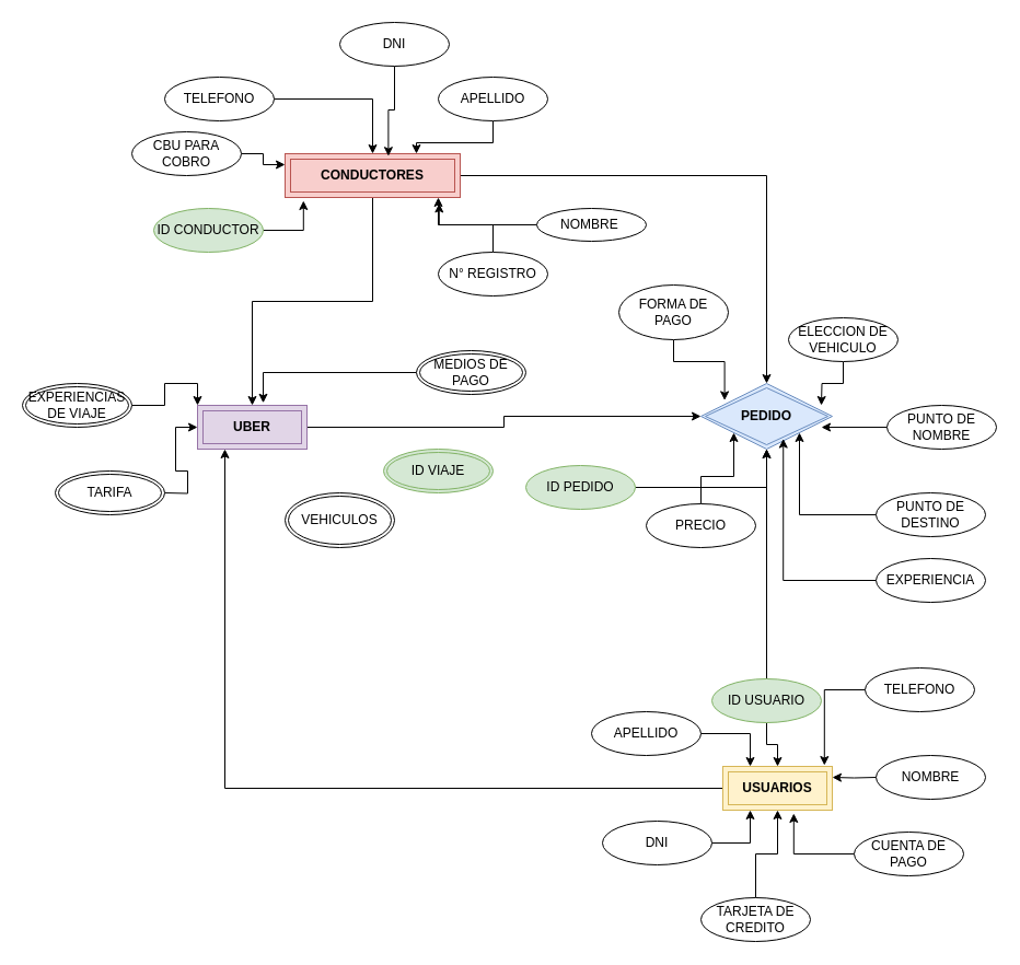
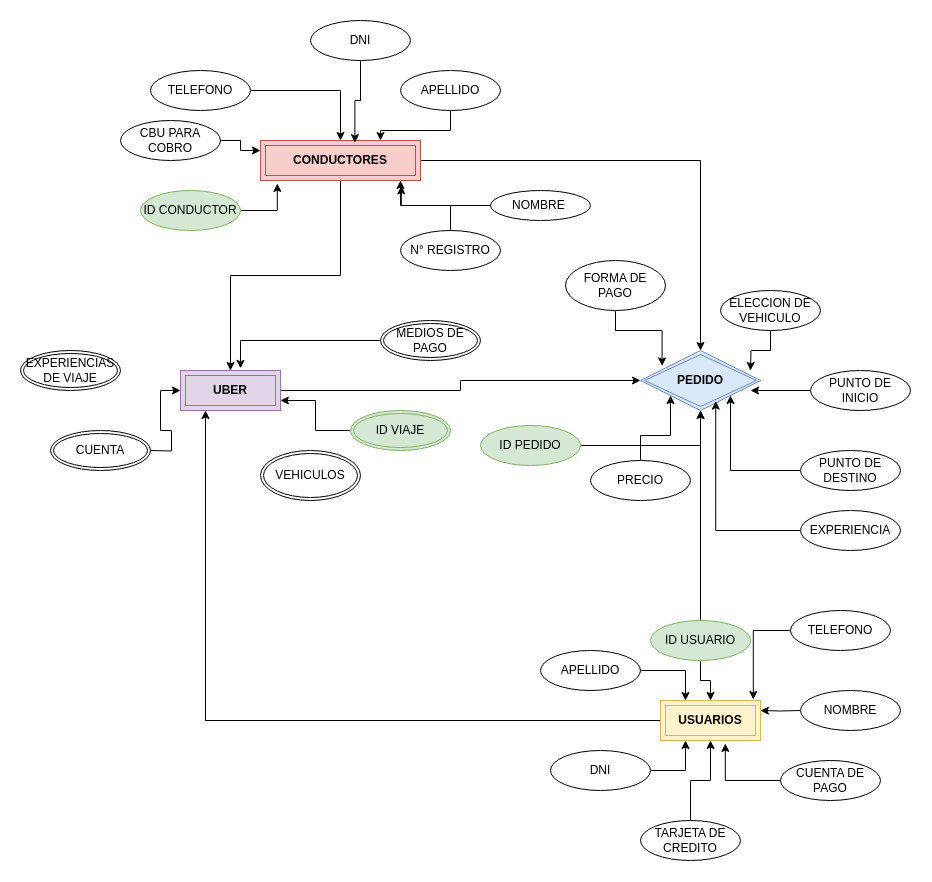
  <mxCell id="0" />
  <mxCell id="1" parent="0" />
  <mxCell id="2" style="edgeStyle=orthogonalEdgeStyle;rounded=0;orthogonalLoop=1;jettySize=auto;html=1;entryX=0.5;entryY=0;entryDx=0;entryDy=0;" parent="1" source="4" target="49" edge="1"><mxGeometry relative="1" as="geometry" /></mxCell>
  <mxCell id="3" style="edgeStyle=orthogonalEdgeStyle;rounded=0;orthogonalLoop=1;jettySize=auto;html=1;" parent="1" source="4" target="31" edge="1"><mxGeometry relative="1" as="geometry" /></mxCell>
  <mxCell id="4" value="&lt;b&gt;CONDUCTORES&lt;/b&gt;" style="shape=ext;margin=3;double=1;whiteSpace=wrap;html=1;align=center;fillColor=#f8cecc;strokeColor=#b85450;" parent="1" vertex="1"><mxGeometry x="260" y="140" width="160" height="40" as="geometry" /></mxCell>
  <mxCell id="5" style="edgeStyle=orthogonalEdgeStyle;rounded=0;orthogonalLoop=1;jettySize=auto;html=1;entryX=0.105;entryY=1.075;entryDx=0;entryDy=0;entryPerimeter=0;" parent="1" source="6" target="4" edge="1"><mxGeometry relative="1" as="geometry" /></mxCell>
  <mxCell id="6" value="ID CONDUCTOR" style="ellipse;whiteSpace=wrap;html=1;align=center;fillColor=#d5e8d4;strokeColor=#82b366;" parent="1" vertex="1"><mxGeometry x="140" y="190" width="100" height="40" as="geometry" /></mxCell>
  <mxCell id="7" style="edgeStyle=orthogonalEdgeStyle;rounded=0;orthogonalLoop=1;jettySize=auto;html=1;" parent="1" source="8" target="4" edge="1"><mxGeometry relative="1" as="geometry"><Array as="points"><mxPoint x="400" y="205" /></Array></mxGeometry></mxCell>
  <mxCell id="8" value="NOMBRE&amp;nbsp;" style="ellipse;whiteSpace=wrap;html=1;align=center;" parent="1" vertex="1"><mxGeometry x="490" y="190" width="100" height="30" as="geometry" /></mxCell>
  <mxCell id="9" style="edgeStyle=orthogonalEdgeStyle;rounded=0;orthogonalLoop=1;jettySize=auto;html=1;entryX=0.88;entryY=1.135;entryDx=0;entryDy=0;entryPerimeter=0;" parent="1" source="10" target="4" edge="1"><mxGeometry relative="1" as="geometry" /></mxCell>
  <mxCell id="10" value="N° REGISTRO" style="ellipse;whiteSpace=wrap;html=1;align=center;" parent="1" vertex="1"><mxGeometry x="400" y="230" width="100" height="40" as="geometry" /></mxCell>
  <mxCell id="11" style="edgeStyle=orthogonalEdgeStyle;rounded=0;orthogonalLoop=1;jettySize=auto;html=1;entryX=0.5;entryY=0;entryDx=0;entryDy=0;" parent="1" source="12" target="4" edge="1"><mxGeometry relative="1" as="geometry" /></mxCell>
  <mxCell id="12" value="TELEFONO" style="ellipse;whiteSpace=wrap;html=1;align=center;" parent="1" vertex="1"><mxGeometry x="150" y="70" width="100" height="40" as="geometry" /></mxCell>
  <mxCell id="13" style="edgeStyle=orthogonalEdgeStyle;rounded=0;orthogonalLoop=1;jettySize=auto;html=1;entryX=0.75;entryY=0;entryDx=0;entryDy=0;" parent="1" source="14" target="4" edge="1"><mxGeometry relative="1" as="geometry" /></mxCell>
  <mxCell id="14" value="APELLIDO" style="ellipse;whiteSpace=wrap;html=1;align=center;" parent="1" vertex="1"><mxGeometry x="400" y="70" width="100" height="40" as="geometry" /></mxCell>
  <mxCell id="15" style="edgeStyle=orthogonalEdgeStyle;rounded=0;orthogonalLoop=1;jettySize=auto;html=1;entryX=0;entryY=0.25;entryDx=0;entryDy=0;" parent="1" source="16" target="4" edge="1"><mxGeometry relative="1" as="geometry" /></mxCell>
  <mxCell id="16" value="CBU PARA COBRO" style="ellipse;whiteSpace=wrap;html=1;align=center;" parent="1" vertex="1"><mxGeometry x="120" y="120" width="100" height="40" as="geometry" /></mxCell>
  <mxCell id="17" style="edgeStyle=orthogonalEdgeStyle;rounded=0;orthogonalLoop=1;jettySize=auto;html=1;entryX=0.25;entryY=1;entryDx=0;entryDy=0;" parent="1" source="18" target="31" edge="1"><mxGeometry relative="1" as="geometry" /></mxCell>
  <mxCell id="18" value="&lt;b&gt;USUARIOS&lt;/b&gt;" style="shape=ext;margin=3;double=1;whiteSpace=wrap;html=1;align=center;fillColor=#fff2cc;strokeColor=#d6b656;" parent="1" vertex="1"><mxGeometry x="660" y="700" width="100" height="40" as="geometry" /></mxCell>
  <mxCell id="19" style="edgeStyle=orthogonalEdgeStyle;rounded=0;orthogonalLoop=1;jettySize=auto;html=1;" parent="1" source="21" target="18" edge="1"><mxGeometry relative="1" as="geometry"><mxPoint x="700" y="690" as="targetPoint" /><Array as="points" /></mxGeometry></mxCell>
  <mxCell id="20" style="edgeStyle=orthogonalEdgeStyle;rounded=0;orthogonalLoop=1;jettySize=auto;html=1;entryX=0.5;entryY=1;entryDx=0;entryDy=0;" parent="1" source="21" target="49" edge="1"><mxGeometry relative="1" as="geometry" /></mxCell>
  <mxCell id="21" value="ID USUARIO" style="ellipse;whiteSpace=wrap;html=1;align=center;fillColor=#d5e8d4;strokeColor=#82b366;" parent="1" vertex="1"><mxGeometry x="650" y="620" width="100" height="40" as="geometry" /></mxCell>
  <mxCell id="22" style="edgeStyle=orthogonalEdgeStyle;rounded=0;orthogonalLoop=1;jettySize=auto;html=1;entryX=0.928;entryY=-0.025;entryDx=0;entryDy=0;entryPerimeter=0;" parent="1" source="23" target="18" edge="1"><mxGeometry relative="1" as="geometry" /></mxCell>
  <mxCell id="23" value="TELEFONO" style="ellipse;whiteSpace=wrap;html=1;align=center;" parent="1" vertex="1"><mxGeometry x="790" y="610" width="100" height="40" as="geometry" /></mxCell>
  <mxCell id="24" style="edgeStyle=orthogonalEdgeStyle;rounded=0;orthogonalLoop=1;jettySize=auto;html=1;entryX=1;entryY=0.25;entryDx=0;entryDy=0;" parent="1" target="18" edge="1"><mxGeometry relative="1" as="geometry"><mxPoint x="800" y="710" as="sourcePoint" /></mxGeometry></mxCell>
  <mxCell id="25" style="edgeStyle=orthogonalEdgeStyle;rounded=0;orthogonalLoop=1;jettySize=auto;html=1;exitX=0;exitY=0.5;exitDx=0;exitDy=0;entryX=0.648;entryY=1.075;entryDx=0;entryDy=0;entryPerimeter=0;" parent="1" source="26" target="18" edge="1"><mxGeometry relative="1" as="geometry" /></mxCell>
  <mxCell id="26" value="CUENTA DE PAGO" style="ellipse;whiteSpace=wrap;html=1;align=center;" parent="1" vertex="1"><mxGeometry x="780" y="760" width="100" height="40" as="geometry" /></mxCell>
  <mxCell id="27" style="edgeStyle=orthogonalEdgeStyle;rounded=0;orthogonalLoop=1;jettySize=auto;html=1;entryX=0.25;entryY=0;entryDx=0;entryDy=0;" parent="1" source="28" target="18" edge="1"><mxGeometry relative="1" as="geometry" /></mxCell>
  <mxCell id="28" value="APELLIDO" style="ellipse;whiteSpace=wrap;html=1;align=center;" parent="1" vertex="1"><mxGeometry x="540" y="650" width="100" height="40" as="geometry" /></mxCell>
  <mxCell id="29" value="NOMBRE" style="ellipse;whiteSpace=wrap;html=1;align=center;" parent="1" vertex="1"><mxGeometry x="800" y="690" width="100" height="40" as="geometry" /></mxCell>
  <mxCell id="30" style="edgeStyle=orthogonalEdgeStyle;rounded=0;orthogonalLoop=1;jettySize=auto;html=1;" parent="1" source="31" target="49" edge="1"><mxGeometry relative="1" as="geometry" /></mxCell>
  <mxCell id="31" value="&lt;b&gt;UBER&lt;/b&gt;" style="shape=ext;margin=3;double=1;whiteSpace=wrap;html=1;align=center;fillColor=#e1d5e7;strokeColor=#9673a6;" parent="1" vertex="1"><mxGeometry x="180" y="370" width="100" height="40" as="geometry" /></mxCell>
  <mxCell id="32" style="edgeStyle=orthogonalEdgeStyle;rounded=0;orthogonalLoop=1;jettySize=auto;html=1;exitX=0.5;exitY=0;exitDx=0;exitDy=0;entryX=0;entryY=0.5;entryDx=0;entryDy=0;" parent="1" target="31" edge="1"><mxGeometry relative="1" as="geometry"><mxPoint x="150" y="450" as="sourcePoint" /></mxGeometry></mxCell>
- <mxCell id="33" value="TARIFA" style="ellipse;shape=doubleEllipse;margin=3;whiteSpace=wrap;html=1;align=center;" parent="1" vertex="1"><mxGeometry x="50" y="430" width="100" height="40" as="geometry" /></mxCell>
+ <mxCell id="33" value="CUENTA" style="ellipse;shape=doubleEllipse;margin=3;whiteSpace=wrap;html=1;align=center;" parent="1" vertex="1"><mxGeometry x="50" y="430" width="100" height="40" as="geometry" /></mxCell>
  <mxCell id="34" style="edgeStyle=orthogonalEdgeStyle;rounded=0;orthogonalLoop=1;jettySize=auto;html=1;entryX=0.6;entryY=-0.055;entryDx=0;entryDy=0;entryPerimeter=0;" parent="1" source="35" target="31" edge="1"><mxGeometry relative="1" as="geometry" /></mxCell>
  <mxCell id="35" value="MEDIOS DE PAGO" style="ellipse;shape=doubleEllipse;margin=3;whiteSpace=wrap;html=1;align=center;" parent="1" vertex="1"><mxGeometry x="380" y="320" width="100" height="40" as="geometry" /></mxCell>
+ <mxCell id="36" style="edgeStyle=orthogonalEdgeStyle;rounded=0;orthogonalLoop=1;jettySize=auto;html=1;entryX=1;entryY=0.75;entryDx=0;entryDy=0;" parent="1" source="37" target="31" edge="1"><mxGeometry relative="1" as="geometry" /></mxCell>
  <mxCell id="37" value="ID VIAJE" style="ellipse;shape=doubleEllipse;margin=3;whiteSpace=wrap;html=1;align=center;fillColor=#d5e8d4;strokeColor=#82b366;" parent="1" vertex="1"><mxGeometry x="350" y="410" width="100" height="40" as="geometry" /></mxCell>
  <mxCell id="38" value="VEHICULOS" style="ellipse;shape=doubleEllipse;margin=3;whiteSpace=wrap;html=1;align=center;" parent="1" vertex="1"><mxGeometry x="260" y="450" width="100" height="50" as="geometry" /></mxCell>
  <mxCell id="39" style="edgeStyle=orthogonalEdgeStyle;rounded=0;orthogonalLoop=1;jettySize=auto;html=1;" parent="1" source="40" target="49" edge="1"><mxGeometry relative="1" as="geometry" /></mxCell>
  <mxCell id="40" value="ID PEDIDO" style="ellipse;whiteSpace=wrap;html=1;align=center;fillColor=#d5e8d4;strokeColor=#82b366;" parent="1" vertex="1"><mxGeometry x="480" y="425" width="100" height="40" as="geometry" /></mxCell>
  <mxCell id="41" style="edgeStyle=orthogonalEdgeStyle;rounded=0;orthogonalLoop=1;jettySize=auto;html=1;entryX=0;entryY=1;entryDx=0;entryDy=0;" parent="1" source="42" target="49" edge="1"><mxGeometry relative="1" as="geometry" /></mxCell>
  <mxCell id="42" value="PRECIO" style="ellipse;whiteSpace=wrap;html=1;align=center;" parent="1" vertex="1"><mxGeometry x="590" y="460" width="100" height="40" as="geometry" /></mxCell>
  <mxCell id="43" style="edgeStyle=orthogonalEdgeStyle;rounded=0;orthogonalLoop=1;jettySize=auto;html=1;entryX=1;entryY=1;entryDx=0;entryDy=0;" parent="1" source="44" target="49" edge="1"><mxGeometry relative="1" as="geometry" /></mxCell>
  <mxCell id="44" value="PUNTO DE DESTINO" style="ellipse;whiteSpace=wrap;html=1;align=center;" parent="1" vertex="1"><mxGeometry x="800" y="450" width="100" height="40" as="geometry" /></mxCell>
  <mxCell id="45" style="edgeStyle=orthogonalEdgeStyle;rounded=0;orthogonalLoop=1;jettySize=auto;html=1;entryX=0.18;entryY=0.257;entryDx=0;entryDy=0;entryPerimeter=0;" parent="1" source="46" target="49" edge="1"><mxGeometry relative="1" as="geometry" /></mxCell>
  <mxCell id="46" value="FORMA DE PAGO" style="ellipse;whiteSpace=wrap;html=1;align=center;" parent="1" vertex="1"><mxGeometry x="565" y="260" width="100" height="50" as="geometry" /></mxCell>
  <mxCell id="47" style="edgeStyle=orthogonalEdgeStyle;rounded=0;orthogonalLoop=1;jettySize=auto;html=1;entryX=1;entryY=0.25;entryDx=0;entryDy=0;" parent="1" source="48" edge="1"><mxGeometry relative="1" as="geometry"><mxPoint x="750" y="370" as="targetPoint" /></mxGeometry></mxCell>
  <mxCell id="48" value="ELECCION DE VEHICULO" style="ellipse;whiteSpace=wrap;html=1;align=center;" parent="1" vertex="1"><mxGeometry x="720" y="290" width="100" height="40" as="geometry" /></mxCell>
  <mxCell id="49" value="&lt;b&gt;PEDIDO&lt;/b&gt;" style="shape=rhombus;double=1;perimeter=rhombusPerimeter;whiteSpace=wrap;html=1;align=center;fillColor=#dae8fc;strokeColor=#6c8ebf;" parent="1" vertex="1"><mxGeometry x="640" y="350" width="120" height="60" as="geometry" /></mxCell>
  <mxCell id="50" style="edgeStyle=orthogonalEdgeStyle;rounded=0;orthogonalLoop=1;jettySize=auto;html=1;entryX=0.917;entryY=0.667;entryDx=0;entryDy=0;entryPerimeter=0;" parent="1" source="51" target="49" edge="1"><mxGeometry relative="1" as="geometry" /></mxCell>
- <mxCell id="51" value="PUNTO DE NOMBRE" style="ellipse;whiteSpace=wrap;html=1;align=center;" parent="1" vertex="1"><mxGeometry x="810" y="370" width="100" height="40" as="geometry" /></mxCell>
+ <mxCell id="51" value="PUNTO DE INICIO" style="ellipse;whiteSpace=wrap;html=1;align=center;" parent="1" vertex="1"><mxGeometry x="810" y="370" width="100" height="40" as="geometry" /></mxCell>
  <mxCell id="52" style="edgeStyle=orthogonalEdgeStyle;rounded=0;orthogonalLoop=1;jettySize=auto;html=1;entryX=0.59;entryY=0.055;entryDx=0;entryDy=0;entryPerimeter=0;" parent="1" source="53" target="4" edge="1"><mxGeometry relative="1" as="geometry" /></mxCell>
  <mxCell id="53" value="DNI" style="ellipse;whiteSpace=wrap;html=1;align=center;" parent="1" vertex="1"><mxGeometry x="310" y="20" width="100" height="40" as="geometry" /></mxCell>
  <mxCell id="54" style="edgeStyle=orthogonalEdgeStyle;rounded=0;orthogonalLoop=1;jettySize=auto;html=1;entryX=0.627;entryY=0.843;entryDx=0;entryDy=0;entryPerimeter=0;" parent="1" source="55" target="49" edge="1"><mxGeometry relative="1" as="geometry" /></mxCell>
  <mxCell id="55" value="EXPERIENCIA" style="ellipse;whiteSpace=wrap;html=1;align=center;" parent="1" vertex="1"><mxGeometry x="800" y="510" width="100" height="40" as="geometry" /></mxCell>
  <mxCell id="56" style="edgeStyle=orthogonalEdgeStyle;rounded=0;orthogonalLoop=1;jettySize=auto;html=1;entryX=0.25;entryY=1;entryDx=0;entryDy=0;" parent="1" source="57" target="18" edge="1"><mxGeometry relative="1" as="geometry" /></mxCell>
  <mxCell id="57" value="DNI" style="ellipse;whiteSpace=wrap;html=1;align=center;" parent="1" vertex="1"><mxGeometry x="550" y="750" width="100" height="40" as="geometry" /></mxCell>
  <mxCell id="58" style="edgeStyle=orthogonalEdgeStyle;rounded=0;orthogonalLoop=1;jettySize=auto;html=1;entryX=0.5;entryY=1;entryDx=0;entryDy=0;" parent="1" source="59" target="18" edge="1"><mxGeometry relative="1" as="geometry" /></mxCell>
  <mxCell id="59" value="TARJETA DE CREDITO" style="ellipse;whiteSpace=wrap;html=1;align=center;" parent="1" vertex="1"><mxGeometry x="640" y="820" width="100" height="40" as="geometry" /></mxCell>
- <mxCell id="60" style="edgeStyle=orthogonalEdgeStyle;rounded=0;orthogonalLoop=1;jettySize=auto;html=1;entryX=0;entryY=0;entryDx=0;entryDy=0;" parent="1" source="61" target="31" edge="1"><mxGeometry relative="1" as="geometry" /></mxCell>
  <mxCell id="61" value="EXPERIENCIAS DE VIAJE" style="ellipse;shape=doubleEllipse;margin=3;whiteSpace=wrap;html=1;align=center;" parent="1" vertex="1"><mxGeometry x="20" y="350" width="100" height="40" as="geometry" /></mxCell>
